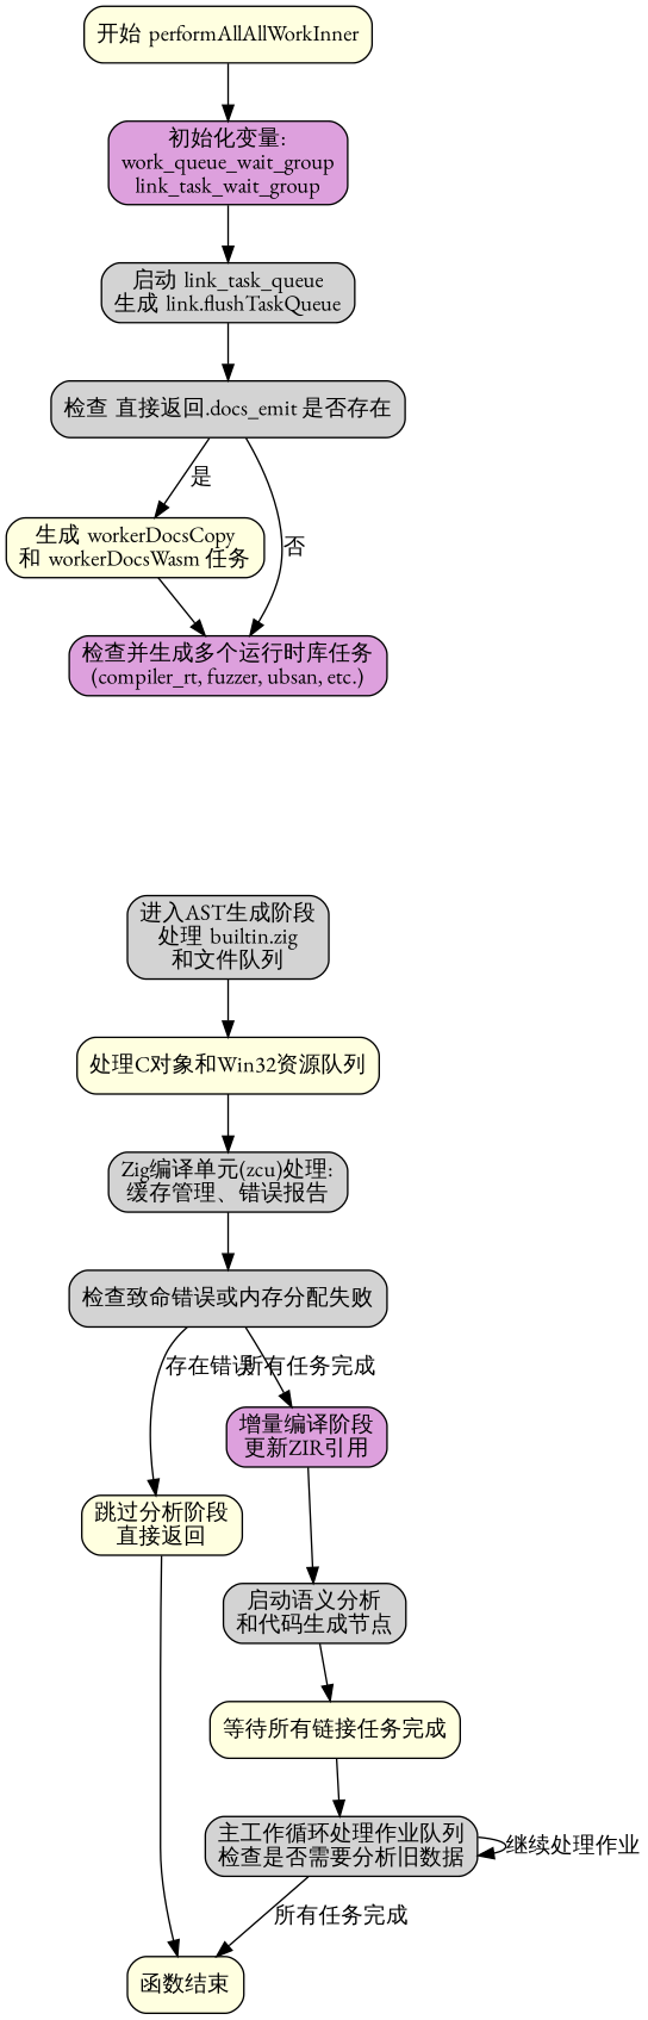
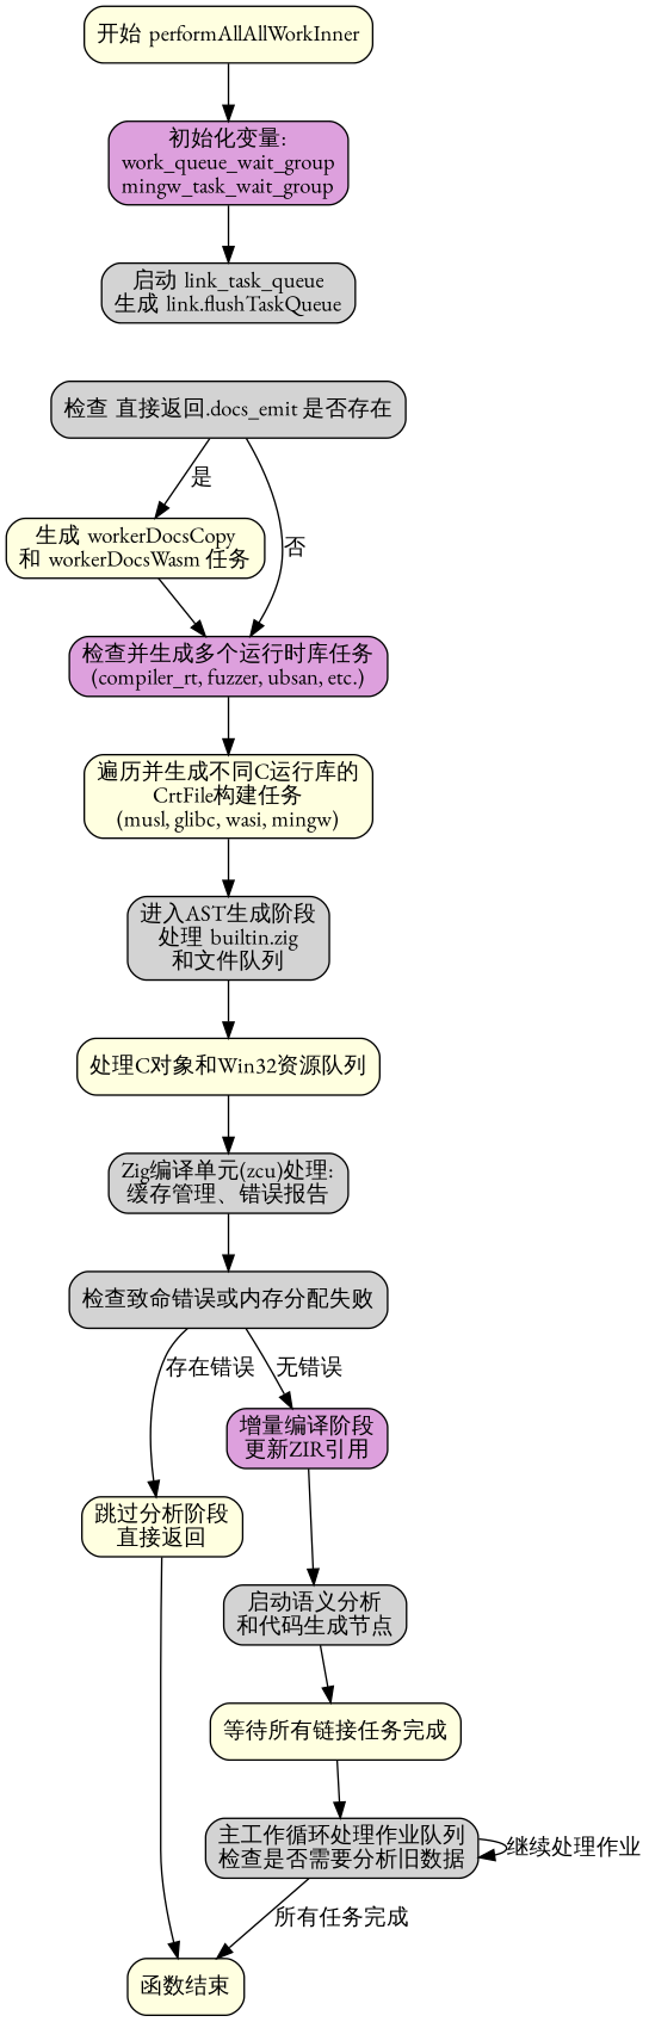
  digraph {
    fontname="EB Garamond"
    rankdir=TB
    node [fillcolor=lightyellow fontname="EB Garamond" shape=rectangle style="rounded,filled"]
    edge [fontname="EB Garamond"]
    n1 [label="开始 performAllAllWorkInner"]
-   n2 [fillcolor=plum label="初始化变量:\nwork_queue_wait_group\nlink_task_wait_group"]
+   n2 [fillcolor=plum label="初始化变量:\nwork_queue_wait_group\nmingw_task_wait_group"]
    n3 [fillcolor=lightgrey label="启动 link_task_queue\n生成 link.flushTaskQueue"]
    n4 [fillcolor=lightgrey label="检查 直接返回.docs_emit 是否存在"]
    n5 [label="生成 workerDocsCopy\n和 workerDocsWasm 任务"]
    n6 [fillcolor=plum label="检查并生成多个运行时库任务\n(compiler_rt, fuzzer, ubsan, etc.)"]
+   n7 [label="遍历并生成不同C运行库的\nCrtFile构建任务\n(musl, glibc, wasi, mingw)"]
    n8 [fillcolor=lightgrey label="进入AST生成阶段\n处理 builtin.zig\n和文件队列"]
    n9 [label="处理C对象和Win32资源队列"]
    n10 [fillcolor=lightgrey label="Zig编译单元(zcu)处理:\n缓存管理、错误报告"]
    n11 [fillcolor=lightgrey label="检查致命错误或内存分配失败"]
    n12 [label="跳过分析阶段\n直接返回"]
    n13 [fillcolor=plum label="增量编译阶段\n更新ZIR引用"]
    n14 [label="函数结束"]
    n15 [fillcolor=lightgrey label="启动语义分析\n和代码生成节点"]
    n16 [label="等待所有链接任务完成"]
    n17 [fillcolor=lightgrey label="主工作循环处理作业队列\n检查是否需要分析旧数据"]
    n1 -> n2
    n2 -> n3
-   n3 -> n4
    n4 -> n5 [label="是"]
    n4 -> n6 [label="否"]
    n5 -> n6
+   n6 -> n7
+   n7 -> n8
    n8 -> n9
    n9 -> n10
    n10 -> n11
    n11 -> n12 [label="存在错误"]
-   n11 -> n13 [label="所有任务完成"]
+   n11 -> n13 [label="无错误"]
    n12 -> n14
    n13 -> n15
    n15 -> n16
    n16 -> n17
    n17 -> n14 [label="所有任务完成"]
    n17 -> n17 [label="继续处理作业"]
  }
